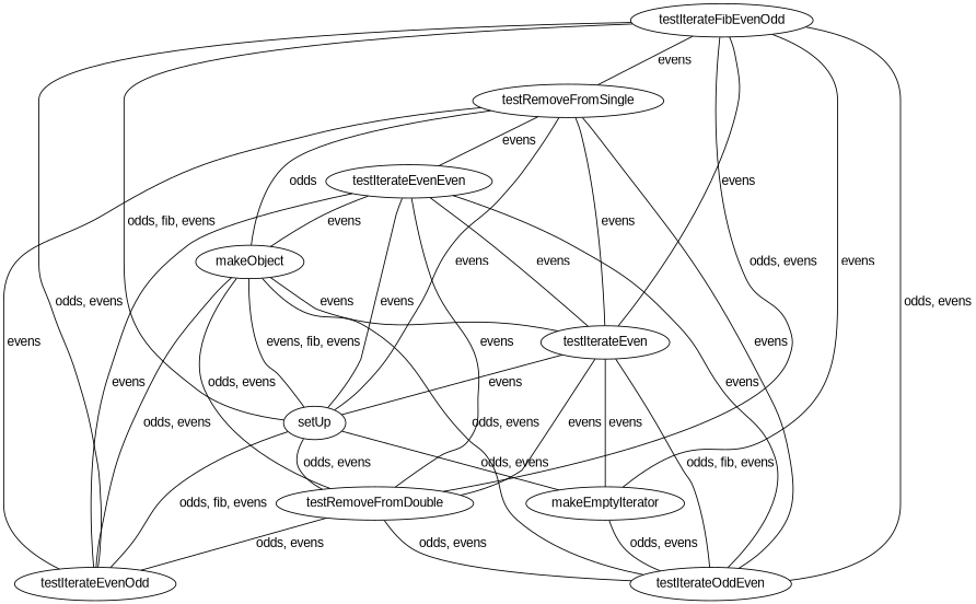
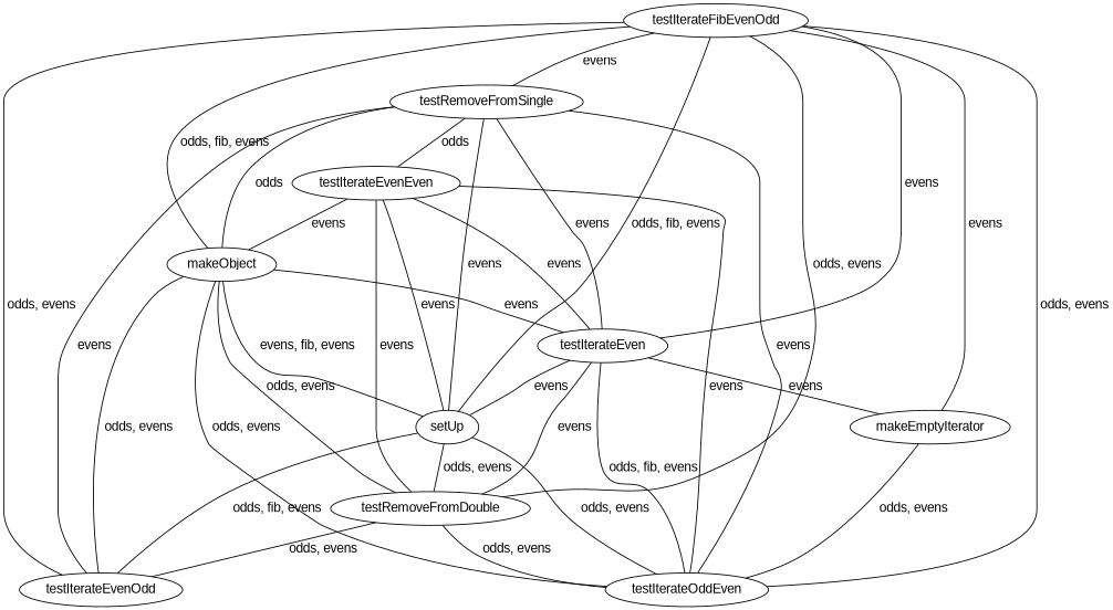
  digraph {
    fontname="Liberation Sans"
    node [fontname="Liberation Sans"]
    edge [dir=none fontname="Liberation Sans"]
    testIterateFibEvenOdd
    testRemoveFromSingle
    makeObject
    testIterateEven
    setUp
    testRemoveFromDouble
    testIterateEvenOdd
    testIterateOddEven
    makeEmptyIterator
    testIterateEvenEven
    testIterateFibEvenOdd -> testRemoveFromSingle [label=" evens"]
+   testIterateFibEvenOdd -> makeObject [label=" odds, fib, evens"]
    testIterateFibEvenOdd -> testIterateEven [label=" evens"]
    testIterateFibEvenOdd -> setUp [label=" odds, fib, evens"]
    testIterateFibEvenOdd -> testRemoveFromDouble [label=" odds, evens"]
    testIterateFibEvenOdd -> testIterateEvenOdd [label=" odds, evens"]
    testIterateFibEvenOdd -> testIterateOddEven [label=" odds, evens"]
    testIterateFibEvenOdd -> makeEmptyIterator [label=" evens"]
    testRemoveFromSingle -> makeObject [label=" odds"]
    testRemoveFromSingle -> testIterateEven [label=" evens"]
    testRemoveFromSingle -> setUp [label=" evens"]
    testRemoveFromSingle -> testIterateEvenOdd [label=" evens"]
    testRemoveFromSingle -> testIterateOddEven [label=" evens"]
-   testRemoveFromSingle -> testIterateEvenEven [label=" evens"]
+   testRemoveFromSingle -> testIterateEvenEven [label=" odds"]
    makeObject -> testIterateEven [label=" evens"]
    makeObject -> setUp [label=" evens, fib, evens"]
    makeObject -> testRemoveFromDouble [label=" odds, evens"]
    makeObject -> testIterateEvenOdd [label=" odds, evens"]
    makeObject -> testIterateOddEven [label=" odds, evens"]
    testIterateEven -> setUp [label=" evens"]
    testIterateEven -> testRemoveFromDouble [label=" evens"]
    testIterateEven -> testIterateOddEven [label=" odds, fib, evens"]
    testIterateEven -> makeEmptyIterator [label=" evens"]
    setUp -> testRemoveFromDouble [label=" odds, evens"]
    setUp -> testIterateEvenOdd [label=" odds, fib, evens"]
-   setUp -> makeEmptyIterator [label=" odds, evens"]
+   setUp -> testIterateOddEven [label=" odds, evens"]
    testRemoveFromDouble -> testIterateEvenOdd [label=" odds, evens"]
    testRemoveFromDouble -> testIterateOddEven [label=" odds, evens"]
    makeEmptyIterator -> testIterateOddEven [label=" odds, evens"]
    testIterateEvenEven -> makeObject [label=" evens"]
    testIterateEvenEven -> testIterateEven [label=" evens"]
    testIterateEvenEven -> setUp [label=" evens"]
    testIterateEvenEven -> testRemoveFromDouble [label=" evens"]
-   testIterateEvenEven -> testIterateEvenOdd [label=" evens"]
    testIterateEvenEven -> testIterateOddEven [label=" evens"]
  }
